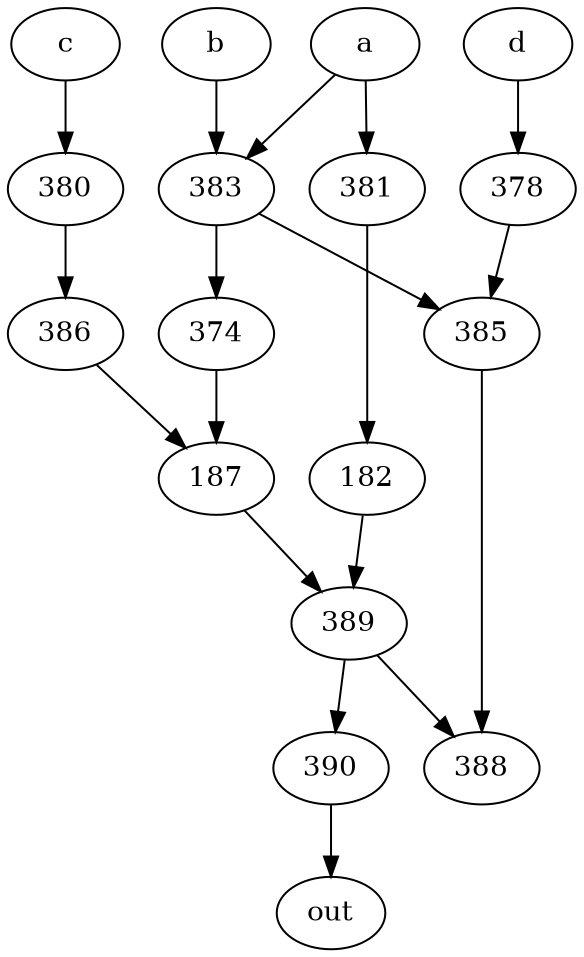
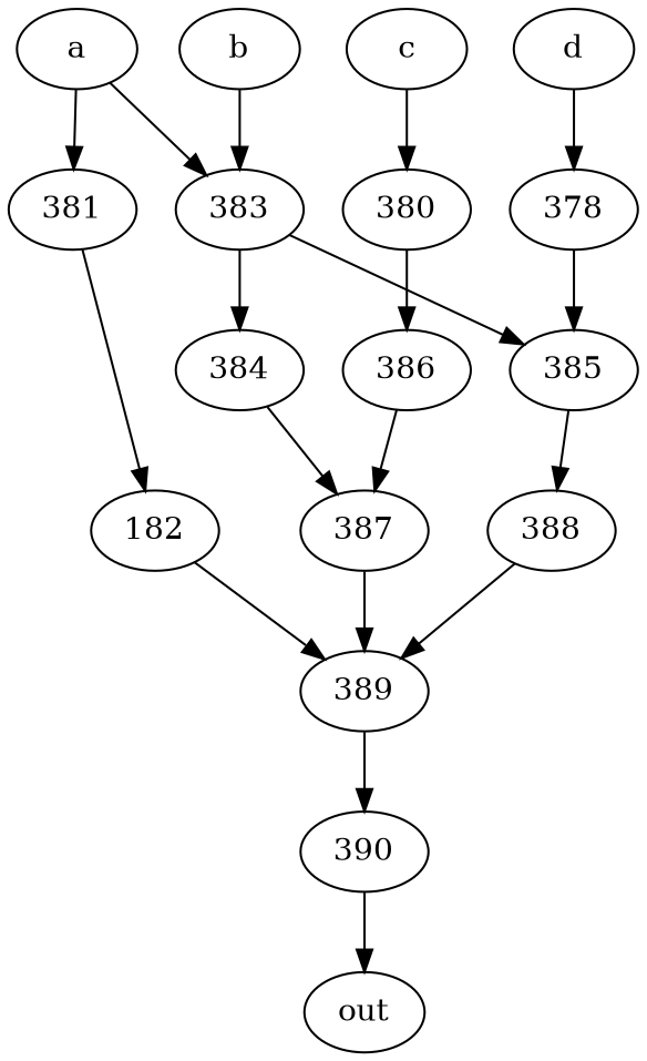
  strict digraph {
    390
    out
    a
    381
    383
    n6 [label=182]
-   384 [label=374]
+   384
    385
    389
-   387 [label=187]
+   387
    388
    b
    c
    380
    386
    d
    378
    390 -> out
    a -> 381
    a -> 383
    381 -> n6
    383 -> 384
    383 -> 385
    n6 -> 389
    384 -> 387
    385 -> 388
    389 -> 390
    387 -> 389
-   389 -> 388
+   388 -> 389
    b -> 383
    c -> 380
    380 -> 386
    386 -> 387
    d -> 378
    378 -> 385
  }
